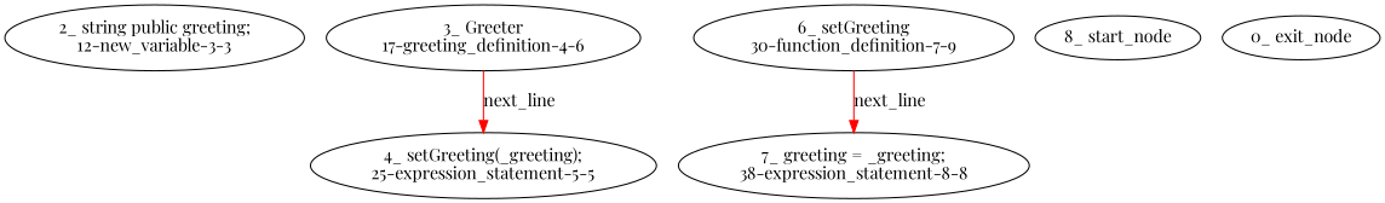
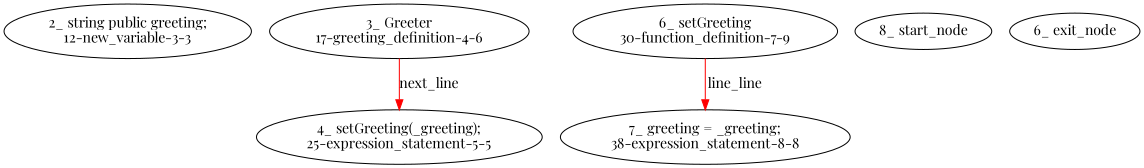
  digraph {
    fontname="Playfair Display"
    node [fontname="Playfair Display" type_label=function_definition]
    edge [color=red controlflow_type=next_line edge_type=CFG_edge fontname="Playfair Display"]
    n1 [label="2_ string public greeting;\n12-new_variable-3-3" type_label=new_variable]
    n2 [label="3_ Greeter\n17-greeting_definition-4-6"]
    n3 [label="4_ setGreeting(_greeting);\n25-expression_statement-5-5" type_label=expression_statement]
    n4 [label="6_ setGreeting\n30-function_definition-7-9"]
    n5 [label="7_ greeting = _greeting;\n38-expression_statement-8-8" type_label=expression_statement]
    n6 [label="8_ start_node" type_label=start]
-   n7 [label="0_ exit_node" type_label=exit]
+   n7 [label="6_ exit_node" type_label=exit]
    n2 -> n3 [label=next_line]
-   n4 -> n5 [label=next_line]
+   n4 -> n5 [label=line_line]
  }
